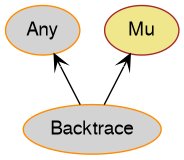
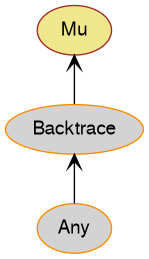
  digraph {
    bgcolor="#FFFFFF"
    rankdir=BT
    splines=polyline
    node [color=darkorange fillcolor=lightgrey fontcolor="#000000" fontname=FreeSans style=filled]
    edge [arrowhead=vee color="#000000"]
    Backtrace
    Any
    Mu [color=brown fillcolor=khaki]
-   Backtrace -> Any
+   Any -> Backtrace
    Backtrace -> Mu
  }
